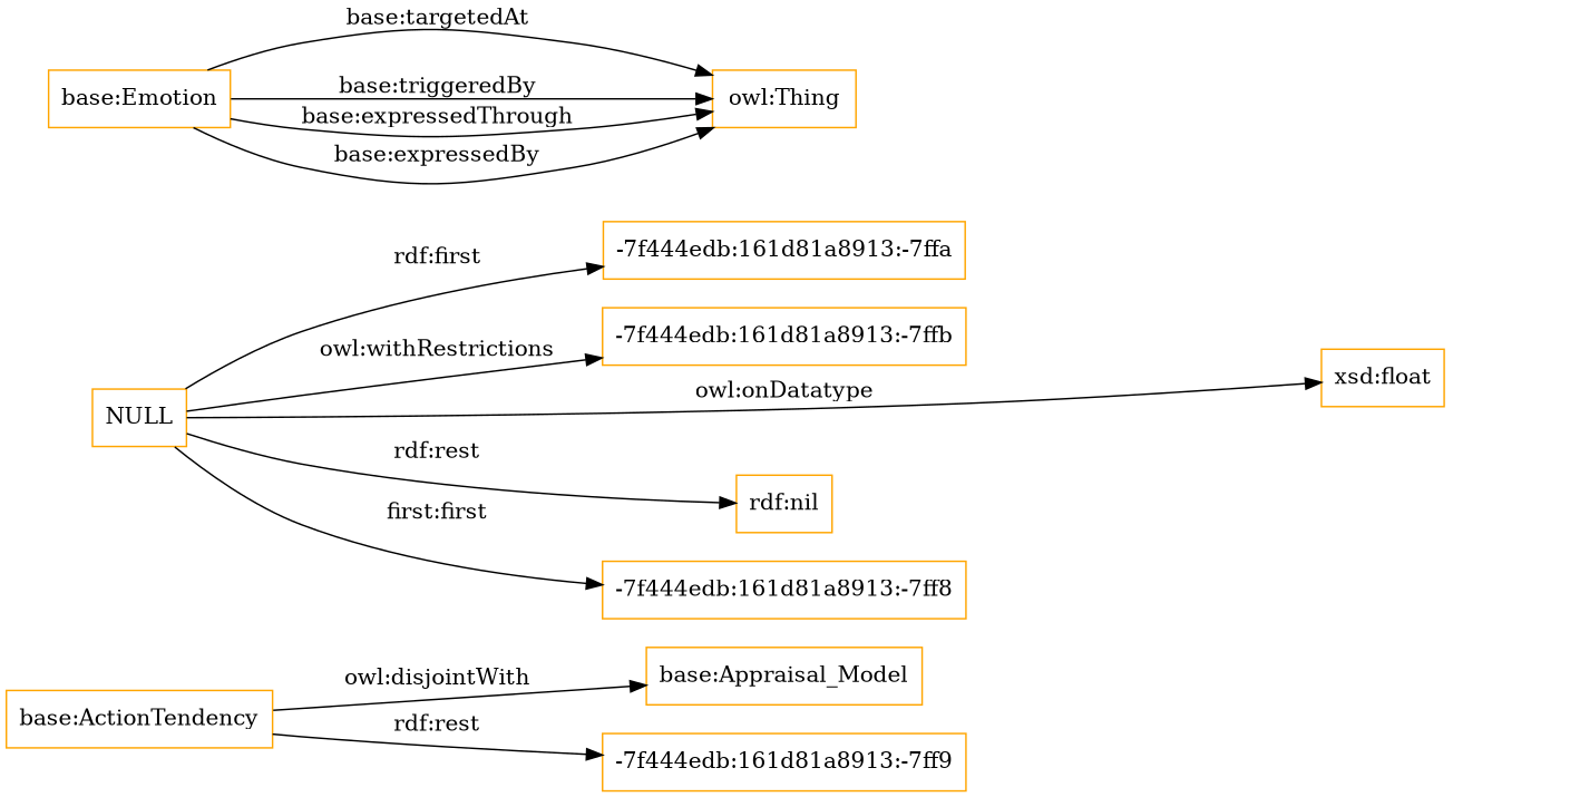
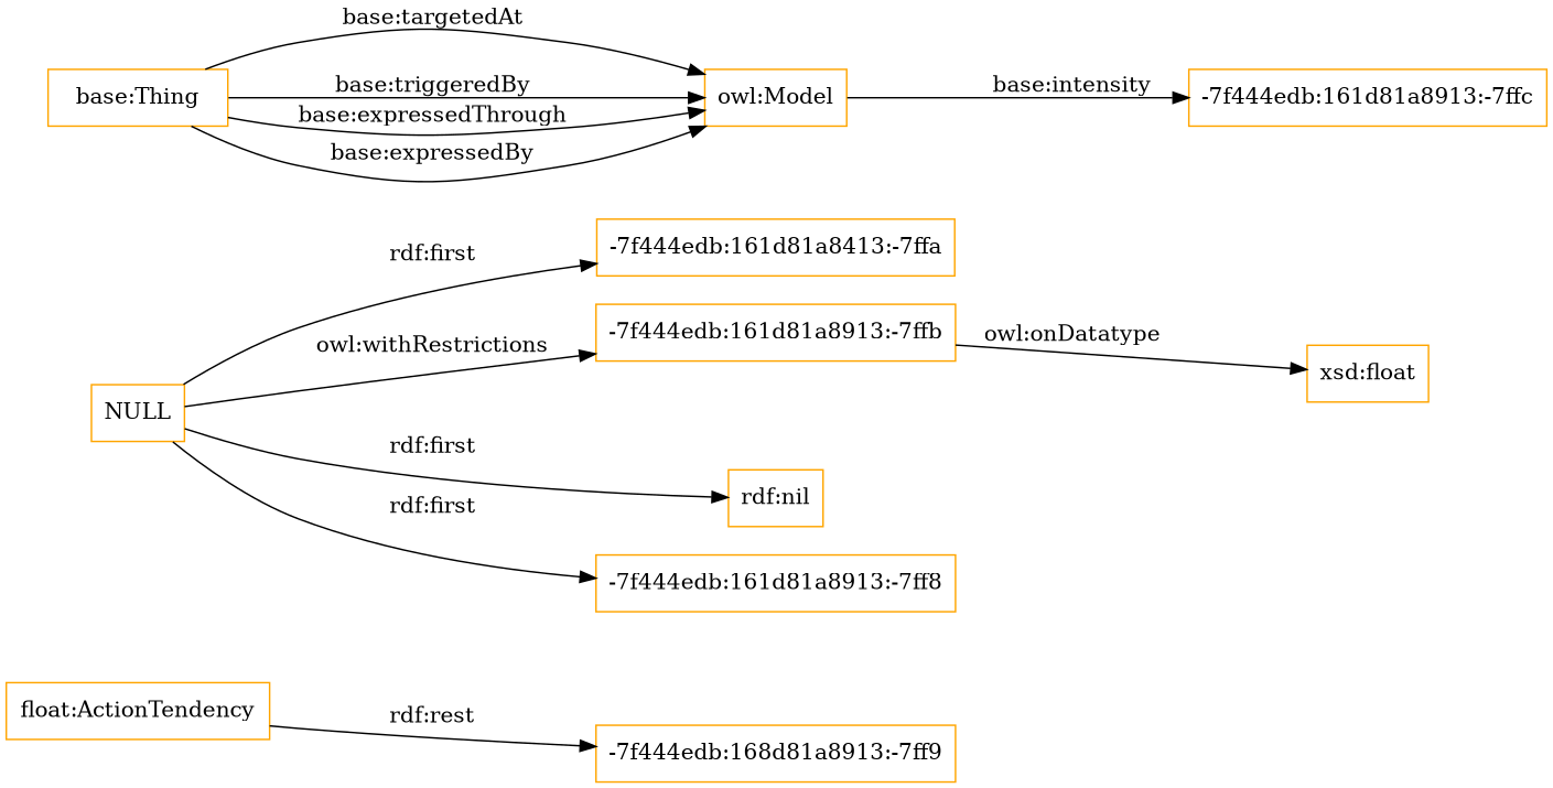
  digraph {
    rankdir=LR
    node [color=orange shape=rectangle]
-   "base:ActionTendency"
-   "base:Appraisal_Model"
-   "-7f444edb:161d81a8913:-7ff9"
+   "base:ActionTendency" [label="float:ActionTendency"]
+   "-7f444edb:161d81a8913:-7ff9" [label="-7f444edb:168d81a8913:-7ff9"]
    NULL
-   "-7f444edb:161d81a8913:-7ffa"
+   "-7f444edb:161d81a8913:-7ffa" [label="-7f444edb:161d81a8413:-7ffa"]
    "-7f444edb:161d81a8913:-7ffb"
    "xsd:float"
    "rdf:nil"
    "-7f444edb:161d81a8913:-7ff8"
-   "base:Emotion"
-   "owl:Thing"
-   "base:ActionTendency" -> "base:Appraisal_Model" [label="owl:disjointWith"]
+   "base:Emotion" [label="base:Thing"]
+   "owl:Thing" [label="owl:Model"]
+   "-7f444edb:161d81a8913:-7ffc"
    "base:ActionTendency" -> "-7f444edb:161d81a8913:-7ff9" [label="rdf:rest"]
    NULL -> "-7f444edb:161d81a8913:-7ffa" [label="rdf:first"]
    NULL -> "-7f444edb:161d81a8913:-7ffb" [label="owl:withRestrictions"]
-   NULL -> "xsd:float" [label="owl:onDatatype"]
-   NULL -> "rdf:nil" [label="rdf:rest"]
-   NULL -> "-7f444edb:161d81a8913:-7ff8" [label="first:first"]
+   "-7f444edb:161d81a8913:-7ffb" -> "xsd:float" [label="owl:onDatatype"]
+   NULL -> "rdf:nil" [label="rdf:first"]
+   NULL -> "-7f444edb:161d81a8913:-7ff8" [label="rdf:first"]
    "base:Emotion" -> "owl:Thing" [label="base:targetedAt"]
    "base:Emotion" -> "owl:Thing" [label="base:triggeredBy"]
    "base:Emotion" -> "owl:Thing" [label="base:expressedThrough"]
    "base:Emotion" -> "owl:Thing" [label="base:expressedBy"]
+   "owl:Thing" -> "-7f444edb:161d81a8913:-7ffc" [label="base:intensity"]
  }
